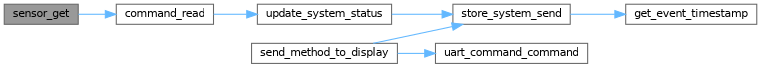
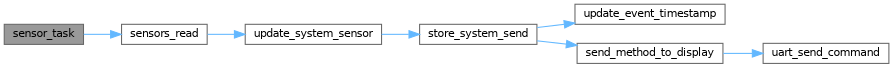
  digraph {
    rankdir=LR
    node [color=grey40 fillcolor=white fontname=Helvetica fontsize=10 shape=box style=filled]
    edge [color=steelblue1 fontname=Helvetica fontsize=10 labelfontname=Helvetica labelfontsize=10 style=solid]
-   n1 [color=gray40 fillcolor=grey60 fontcolor=black height=0.2 label=sensor_get width=0.4]
-   n2 [height=0.2 label=command_read width=0.4]
-   n3 [height=0.2 label=update_system_status width=0.4]
+   n1 [color=gray40 fillcolor=grey60 fontcolor=black height=0.2 label=sensor_task width=0.4]
+   n2 [height=0.2 label=sensors_read width=0.4]
+   n3 [height=0.2 label=update_system_sensor width=0.4]
    n4 [height=0.2 label=store_system_send width=0.4]
-   n5 [height=0.2 label=get_event_timestamp width=0.4]
+   n5 [height=0.2 label=update_event_timestamp width=0.4]
    n6 [height=0.2 label=send_method_to_display width=0.4]
-   n7 [height=0.2 label=uart_command_command width=0.4]
+   n7 [height=0.2 label=uart_send_command width=0.4]
    n1 -> n2
    n2 -> n3
    n3 -> n4
    n4 -> n5
-   n6 -> n4
+   n4 -> n6
    n6 -> n7
  }
